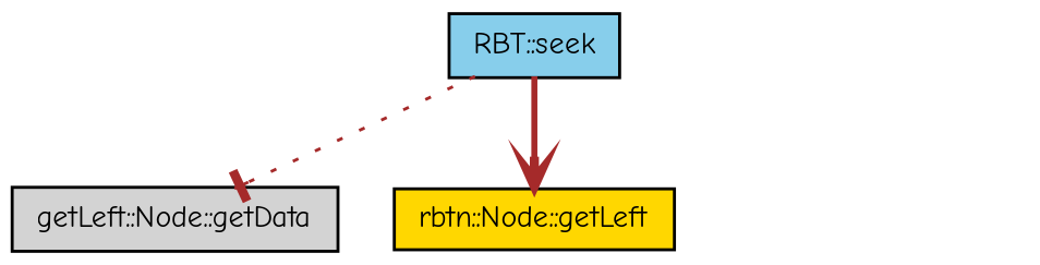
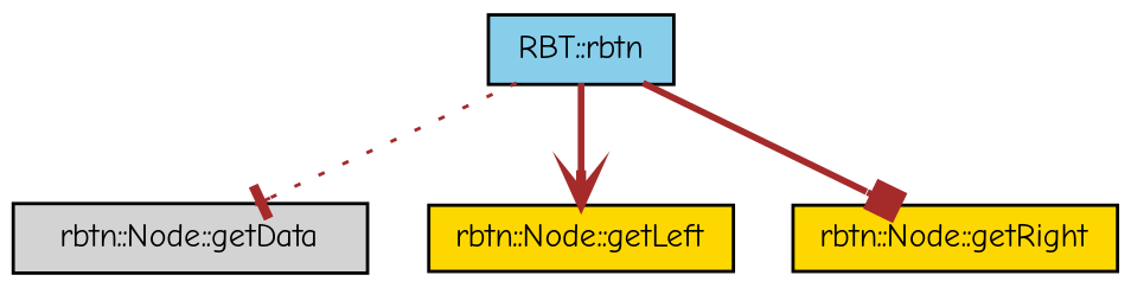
  digraph {
    fontname="Comic Neue"
    rankdir=TB
    node [color=black fillcolor=gold fontname="Comic Neue" fontsize=10 shape=record style=filled]
    edge [color=brown fontname="Comic Neue" fontsize=10 labelfontname=Helvetica labelfontsize=10 style=bold]
-   n1 [fillcolor=skyblue height=0.2 label="RBT::seek" width=0.4]
-   n2 [fillcolor=lightgrey height=0.2 label="getLeft::Node::getData" width=0.4]
+   n1 [fillcolor=skyblue height=0.2 label="RBT::rbtn" width=0.4]
+   n2 [fillcolor=lightgrey height=0.2 label="rbtn::Node::getData" width=0.4]
    n3 [height=0.2 label="rbtn::Node::getLeft" width=0.4]
+   n4 [height=0.2 label="rbtn::Node::getRight" width=0.4]
    n1 -> n2 [arrowhead=tee style=dotted]
    n1 -> n3 [arrowhead=vee]
+   n1 -> n4 [arrowhead=box]
  }
